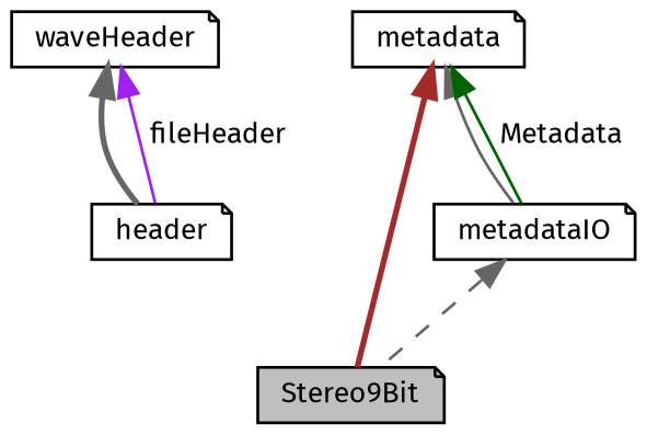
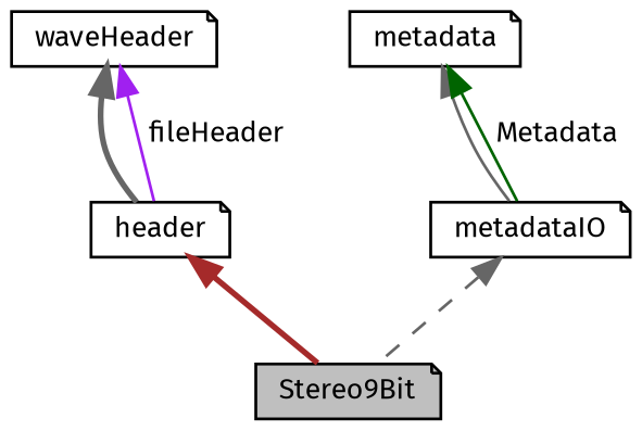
  digraph {
    fontname="Fira Sans"
    node [color=black fillcolor=white fontname="Fira Sans" fontsize=10 shape=note style=filled]
    edge [color=gray40 dir=back fontname="Fira Sans" fontsize=10 labelfontname=Helvetica labelfontsize=10 style=solid]
    n1 [fillcolor=grey75 fontcolor=black height=0.2 label=Stereo9Bit width=0.4]
    n2 [height=0.2 label=header width=0.4]
    n3 [height=0.2 label=waveHeader width=0.4]
    n4 [height=0.2 label=metadataIO width=0.4]
    n5 [height=0.2 label=metadata width=0.4]
-   n5 -> n1 [color=brown style=bold]
+   n2 -> n1 [color=brown style=bold]
    n3 -> n2 [style=bold]
    n3 -> n2 [color=purple label=" fileHeader"]
    n4 -> n1 [style=dashed]
    n5 -> n4
    n5 -> n4 [color=darkgreen label=" Metadata"]
  }
